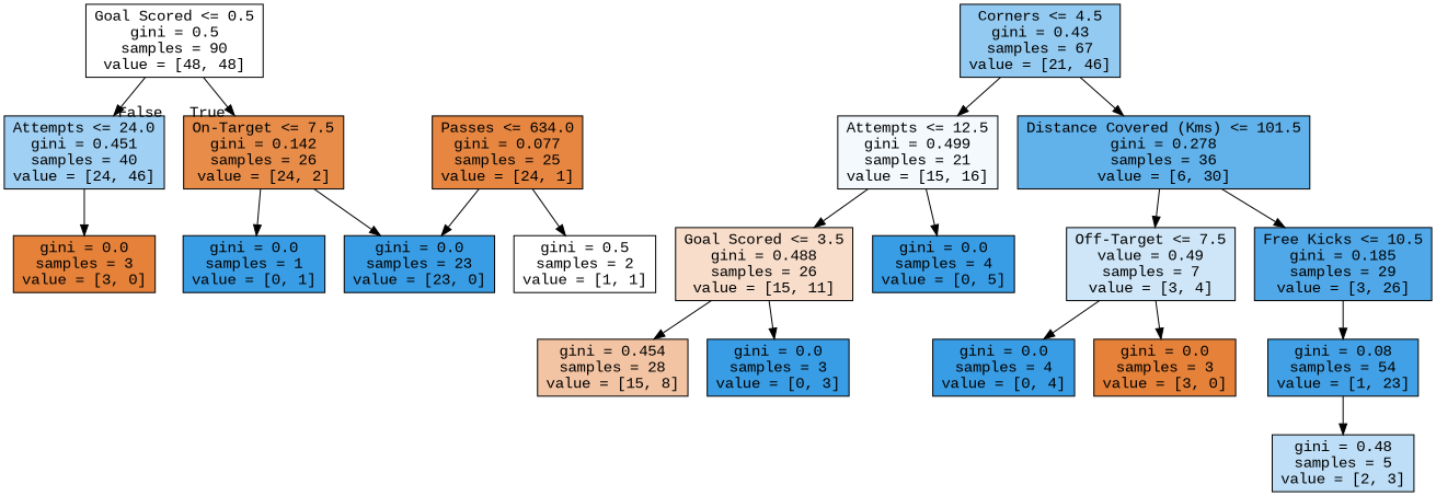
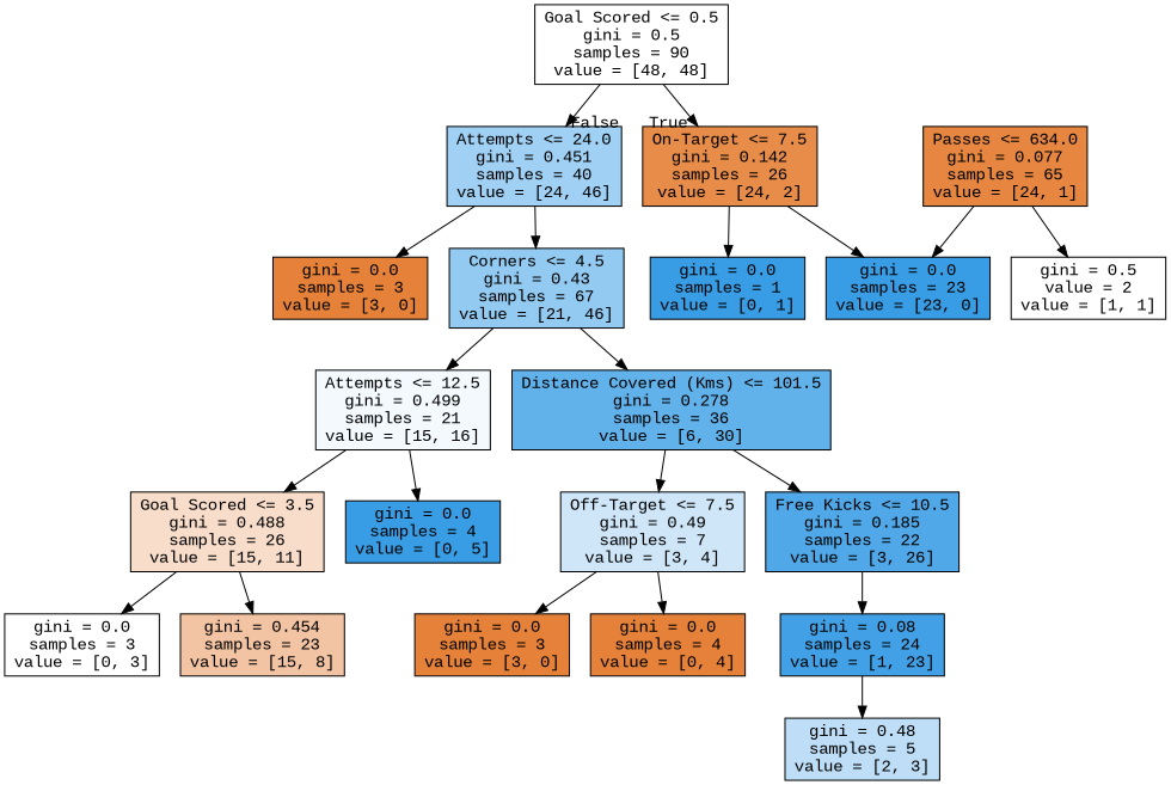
  digraph {
    fontname="Liberation Mono"
    node [color=black fillcolor="#399de5" fontname="Liberation Mono" shape=box style=filled]
    edge [fontname="Liberation Mono"]
    n1 [fillcolor="#ffffff" label="Goal Scored <= 0.5\ngini = 0.5\nsamples = 90\nvalue = [48, 48]"]
    n2 [fillcolor="#e78c49" label="On-Target <= 7.5\ngini = 0.142\nsamples = 26\nvalue = [24, 2]"]
    n3 [fillcolor="#a0d0f3" label="Attempts <= 24.0\ngini = 0.451\nsamples = 40\nvalue = [24, 46]"]
    n4 [label="gini = 0.0\nsamples = 1\nvalue = [0, 1]"]
    n5 [label="gini = 0.0\nsamples = 23\nvalue = [23, 0]"]
    n6 [fillcolor="#93caf1" label="Corners <= 4.5\ngini = 0.43\nsamples = 67\nvalue = [21, 46]"]
    n7 [fillcolor="#e58139" label="gini = 0.0\nsamples = 3\nvalue = [3, 0]"]
-   n8 [fillcolor="#e68641" label="Passes <= 634.0\ngini = 0.077\nsamples = 25\nvalue = [24, 1]"]
-   n9 [fillcolor="#ffffff" label="gini = 0.5\nsamples = 2\nvalue = [1, 1]"]
+   n8 [fillcolor="#e68641" label="Passes <= 634.0\ngini = 0.077\nsamples = 65\nvalue = [24, 1]"]
+   n9 [fillcolor="#ffffff" label="gini = 0.5\nvalue = 2\nvalue = [1, 1]"]
    n10 [fillcolor="#f3f9fd" label="Attempts <= 12.5\ngini = 0.499\nsamples = 21\nvalue = [15, 16]"]
    n11 [fillcolor="#61b1ea" label="Distance Covered (Kms) <= 101.5\ngini = 0.278\nsamples = 36\nvalue = [6, 30]"]
    n12 [fillcolor="#f8ddca" label="Goal Scored <= 3.5\ngini = 0.488\nsamples = 26\nvalue = [15, 11]"]
    n13 [label="gini = 0.0\nsamples = 4\nvalue = [0, 5]"]
-   n14 [fillcolor="#cee6f8" label="Off-Target <= 7.5\nvalue = 0.49\nsamples = 7\nvalue = [3, 4]"]
-   n15 [fillcolor="#50a8e8" label="Free Kicks <= 10.5\ngini = 0.185\nsamples = 29\nvalue = [3, 26]"]
-   n16 [fillcolor="#f3c4a3" label="gini = 0.454\nsamples = 28\nvalue = [15, 8]"]
-   n17 [label="gini = 0.0\nsamples = 3\nvalue = [0, 3]"]
-   n18 [label="gini = 0.0\nsamples = 4\nvalue = [0, 4]"]
+   n14 [fillcolor="#cee6f8" label="Off-Target <= 7.5\ngini = 0.49\nsamples = 7\nvalue = [3, 4]"]
+   n15 [fillcolor="#50a8e8" label="Free Kicks <= 10.5\ngini = 0.185\nsamples = 22\nvalue = [3, 26]"]
+   n16 [fillcolor="#f3c4a3" label="gini = 0.454\nsamples = 23\nvalue = [15, 8]"]
+   n17 [fillcolor="#ffffff" label="gini = 0.0\nsamples = 3\nvalue = [0, 3]"]
+   n18 [fillcolor="#e58139" label="gini = 0.0\nsamples = 4\nvalue = [0, 4]"]
    n19 [fillcolor="#e58139" label="gini = 0.0\nsamples = 3\nvalue = [3, 0]"]
-   n20 [fillcolor="#42a1e6" label="gini = 0.08\nsamples = 54\nvalue = [1, 23]"]
+   n20 [fillcolor="#42a1e6" label="gini = 0.08\nsamples = 24\nvalue = [1, 23]"]
    n21 [fillcolor="#bddef6" label="gini = 0.48\nsamples = 5\nvalue = [2, 3]"]
    n1 -> n2 [headlabel=True labelangle=45 labeldistance=2.5]
    n1 -> n3 [headlabel=False labelangle=-45 labeldistance=2.5]
    n2 -> n4
    n2 -> n5
+   n3 -> n6
    n3 -> n7
    n6 -> n10
    n6 -> n11
    n8 -> n5
    n8 -> n9
    n10 -> n12
    n10 -> n13
    n11 -> n14
    n11 -> n15
    n12 -> n16
    n12 -> n17
    n14 -> n18
    n14 -> n19
    n15 -> n20
    n20 -> n21
  }
